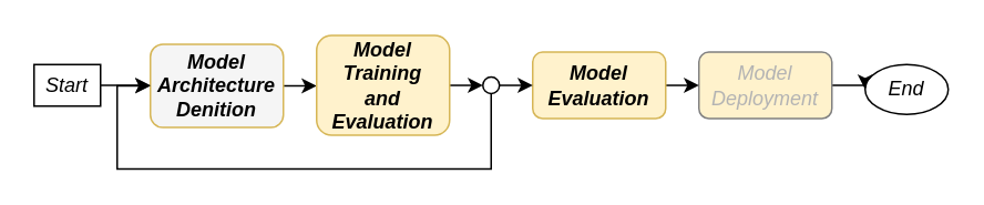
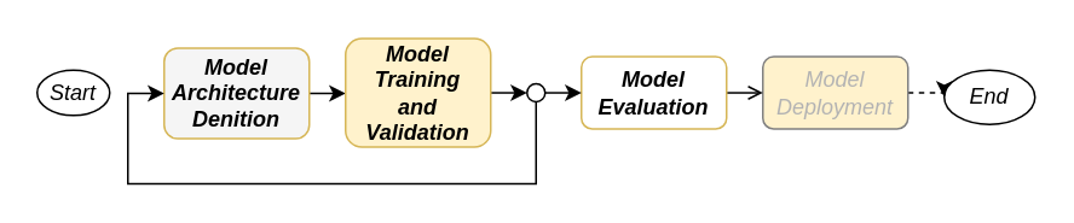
  <mxCell id="0" />
  <mxCell id="1" parent="0" />
  <mxCell id="2" style="edgeStyle=orthogonalEdgeStyle;rounded=0;orthogonalLoop=1;jettySize=auto;html=1;exitX=1;exitY=0.5;exitDx=0;exitDy=0;entryX=0;entryY=0.5;entryDx=0;entryDy=0;" parent="1" source="3" target="5" edge="1"><mxGeometry relative="1" as="geometry" /></mxCell>
  <mxCell id="3" value="&lt;div&gt;Model&lt;/div&gt;&lt;div&gt;Archi&lt;span&gt;tecture&lt;/span&gt;&lt;/div&gt;&lt;div&gt;Denition&lt;/div&gt;" style="rounded=1;whiteSpace=wrap;html=1;fontStyle=3;fillColor=#f5f5f5;strokeColor=#d6b656;" parent="1" vertex="1"><mxGeometry x="90" y="26" width="80" height="50" as="geometry" /></mxCell>
  <mxCell id="4" style="edgeStyle=orthogonalEdgeStyle;rounded=0;orthogonalLoop=1;jettySize=auto;html=1;exitX=1;exitY=0.5;exitDx=0;exitDy=0;entryX=0;entryY=0.5;entryDx=0;entryDy=0;" parent="1" source="5" target="15" edge="1"><mxGeometry relative="1" as="geometry" /></mxCell>
- <mxCell id="5" value="Model&lt;br&gt;Training&lt;br&gt;and&lt;br&gt;Evaluation" style="rounded=1;whiteSpace=wrap;html=1;fontStyle=3;fillColor=#fff2cc;strokeColor=#d6b656;" parent="1" vertex="1"><mxGeometry x="190" y="20.69" width="80" height="60" as="geometry" /></mxCell>
- <mxCell id="6" style="edgeStyle=orthogonalEdgeStyle;rounded=0;orthogonalLoop=1;jettySize=auto;html=1;exitX=1;exitY=0.5;exitDx=0;exitDy=0;entryX=0;entryY=0.5;entryDx=0;entryDy=0;" parent="1" source="7" target="10" edge="1"><mxGeometry relative="1" as="geometry" /></mxCell>
+ <mxCell id="5" value="Model&lt;br&gt;Training&lt;br&gt;and&lt;br&gt;Validation" style="rounded=1;whiteSpace=wrap;html=1;fontStyle=3;fillColor=#fff2cc;strokeColor=#d6b656;" parent="1" vertex="1"><mxGeometry x="190" y="20.69" width="80" height="60" as="geometry" /></mxCell>
+ <mxCell id="6" style="edgeStyle=orthogonalEdgeStyle;rounded=0;orthogonalLoop=1;jettySize=auto;html=1;exitX=1;exitY=0.5;exitDx=0;exitDy=0;entryX=0;entryY=0.5;entryDx=0;entryDy=0;dashed=1;" parent="1" source="7" target="10" edge="1"><mxGeometry relative="1" as="geometry" /></mxCell>
  <mxCell id="7" value="&lt;div&gt;Model&lt;/div&gt;&lt;div&gt;Deployment&lt;/div&gt;" style="rounded=1;whiteSpace=wrap;html=1;strokeColor=#808080;fontStyle=2;fontColor=#B3B3B3;fillColor=#fff2cc;" parent="1" vertex="1"><mxGeometry x="420" y="30.69" width="80" height="40" as="geometry" /></mxCell>
- <mxCell id="8" style="edgeStyle=orthogonalEdgeStyle;rounded=0;orthogonalLoop=1;jettySize=auto;html=1;exitX=1;exitY=0.5;exitDx=0;exitDy=0;entryX=0;entryY=0.5;entryDx=0;entryDy=0;" parent="1" source="9" target="3" edge="1"><mxGeometry relative="1" as="geometry" /></mxCell>
- <mxCell id="9" value="Start" style="whiteSpace=wrap;html=1;fontStyle=2;rounded=0;" parent="1" vertex="1"><mxGeometry x="20" y="38.19" width="40" height="25" as="geometry" /></mxCell>
+ <mxCell id="9" value="Start" style="ellipse;whiteSpace=wrap;html=1;fontStyle=2" parent="1" vertex="1"><mxGeometry x="20" y="38.19" width="40" height="25" as="geometry" /></mxCell>
  <mxCell id="10" value="End" style="ellipse;whiteSpace=wrap;html=1;fontStyle=2" parent="1" vertex="1"><mxGeometry x="520" y="38.19" width="50" height="30" as="geometry" /></mxCell>
- <mxCell id="11" style="edgeStyle=orthogonalEdgeStyle;rounded=0;orthogonalLoop=1;jettySize=auto;html=1;exitX=1;exitY=0.5;exitDx=0;exitDy=0;entryX=0;entryY=0.5;entryDx=0;entryDy=0;" parent="1" source="12" target="7" edge="1"><mxGeometry relative="1" as="geometry" /></mxCell>
- <mxCell id="12" value="Model Evaluation" style="rounded=1;whiteSpace=wrap;html=1;fontStyle=3;fillColor=#fff2cc;strokeColor=#d6b656;" parent="1" vertex="1"><mxGeometry x="320" y="30.69" width="80" height="40" as="geometry" /></mxCell>
+ <mxCell id="11" style="edgeStyle=orthogonalEdgeStyle;rounded=0;orthogonalLoop=1;jettySize=auto;html=1;exitX=1;exitY=0.5;exitDx=0;exitDy=0;entryX=0;entryY=0.5;entryDx=0;entryDy=0;endArrow=open;" parent="1" source="12" target="7" edge="1"><mxGeometry relative="1" as="geometry" /></mxCell>
+ <mxCell id="12" value="Model Evaluation" style="rounded=1;whiteSpace=wrap;html=1;fontStyle=3;fillColor=#ffffff;strokeColor=#d6b656;" parent="1" vertex="1"><mxGeometry x="320" y="30.69" width="80" height="40" as="geometry" /></mxCell>
  <mxCell id="13" style="edgeStyle=orthogonalEdgeStyle;rounded=0;orthogonalLoop=1;jettySize=auto;html=1;exitX=1;exitY=0.5;exitDx=0;exitDy=0;entryX=0;entryY=0.5;entryDx=0;entryDy=0;" parent="1" source="15" target="12" edge="1"><mxGeometry relative="1" as="geometry" /></mxCell>
  <mxCell id="14" style="edgeStyle=orthogonalEdgeStyle;rounded=0;orthogonalLoop=1;jettySize=auto;html=1;exitX=0.5;exitY=0;exitDx=0;exitDy=0;entryX=0;entryY=0.5;entryDx=0;entryDy=0;" parent="1" source="15" target="3" edge="1"><mxGeometry relative="1" as="geometry"><mxPoint x="70" y="51" as="targetPoint" /><Array as="points"><mxPoint x="295" y="101" /><mxPoint x="70" y="101" /><mxPoint x="70" y="51" /></Array></mxGeometry></mxCell>
  <mxCell id="15" value="" style="ellipse;whiteSpace=wrap;html=1;aspect=fixed;" parent="1" vertex="1"><mxGeometry x="290" y="45.69" width="10" height="10" as="geometry" /></mxCell>
